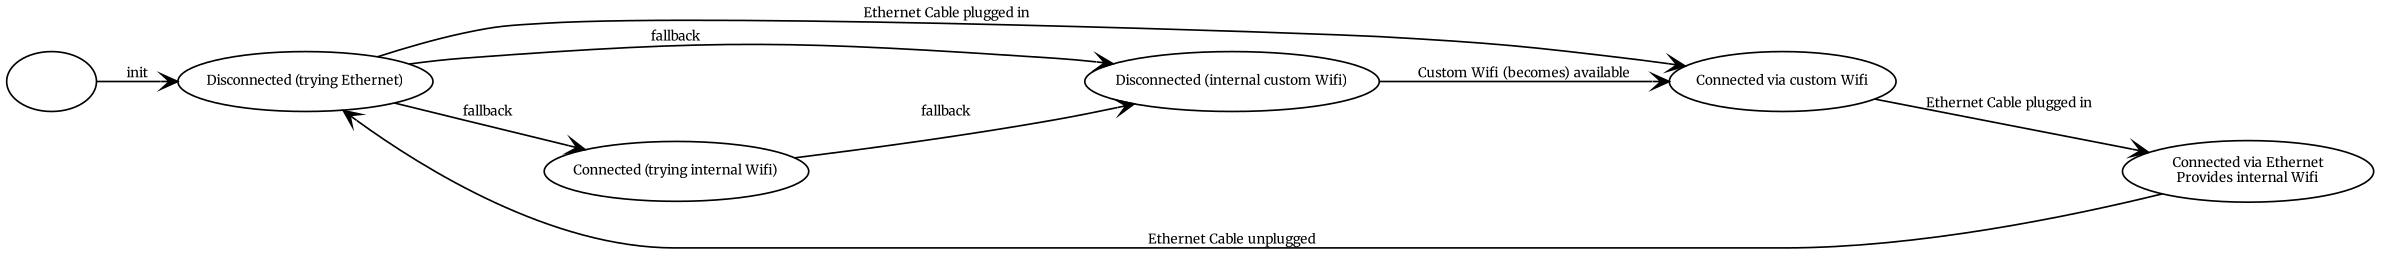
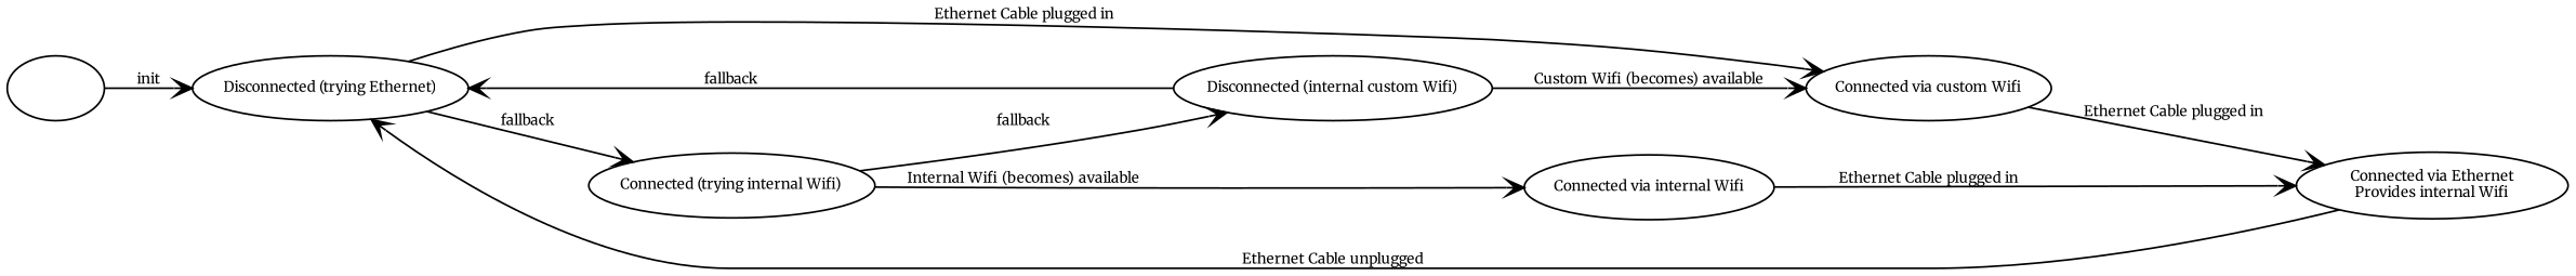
  digraph {
    fontname=Merriweather
    fontsize=8
    rankdir=LR
    node [fontname=Merriweather fontsize=8 shape=oval]
    edge [arrowhead=open arrowtail=none fontname=Merriweather fontsize=8]
    ""
    "Disconnected (trying Ethernet)"
    n3 [label="Connected (trying internal Wifi)"]
    "Connected via custom Wifi"
    "Connected via Ethernet\nProvides internal Wifi"
+   "Connected via internal Wifi"
    n7 [label="Disconnected (internal custom Wifi)"]
    "" -> "Disconnected (trying Ethernet)" [label=init]
    "Disconnected (trying Ethernet)" -> n3 [label=fallback]
    "Disconnected (trying Ethernet)" -> "Connected via custom Wifi" [label="Ethernet Cable plugged in"]
+   n3 -> "Connected via internal Wifi" [label="Internal Wifi (becomes) available"]
    n3 -> n7 [label=fallback]
    "Connected via custom Wifi" -> "Connected via Ethernet\nProvides internal Wifi" [label="Ethernet Cable plugged in"]
    "Connected via Ethernet\nProvides internal Wifi" -> "Disconnected (trying Ethernet)" [label="Ethernet Cable unplugged"]
-   "Disconnected (trying Ethernet)" -> n7 [label=fallback]
+   "Connected via internal Wifi" -> "Connected via Ethernet\nProvides internal Wifi" [label="Ethernet Cable plugged in"]
+   n7 -> "Disconnected (trying Ethernet)" [label=fallback]
    n7 -> "Connected via custom Wifi" [label="Custom Wifi (becomes) available"]
  }
